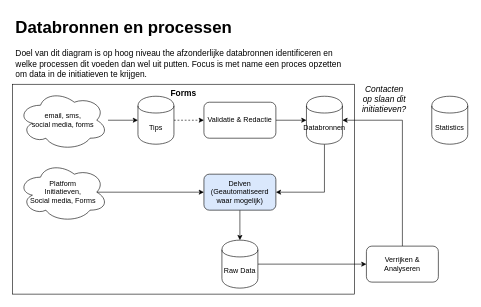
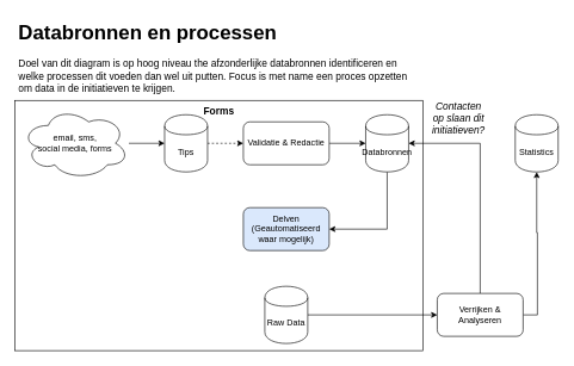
  <mxCell id="0" />
  <mxCell id="1" parent="0" />
  <mxCell id="2" value="Forms" style="rounded=0;whiteSpace=wrap;html=1;fontSize=14;verticalAlign=top;fontStyle=1" vertex="1" parent="1"><mxGeometry x="20" y="140" width="570" height="350" as="geometry" /></mxCell>
  <mxCell id="3" value="" style="edgeStyle=orthogonalEdgeStyle;rounded=0;orthogonalLoop=1;jettySize=auto;html=1;dashed=1;" edge="1" parent="1" source="4" target="12"><mxGeometry relative="1" as="geometry" /></mxCell>
  <mxCell id="4" value="Tips" style="shape=cylinder;whiteSpace=wrap;html=1;boundedLbl=1;backgroundOutline=1;" vertex="1" parent="1"><mxGeometry x="229" y="160" width="60" height="80" as="geometry" /></mxCell>
  <mxCell id="5" value="" style="edgeStyle=orthogonalEdgeStyle;rounded=0;orthogonalLoop=1;jettySize=auto;html=1;entryX=1;entryY=0.5;entryDx=0;entryDy=0;exitX=0.5;exitY=1;exitDx=0;exitDy=0;" edge="1" parent="1" source="6" target="15"><mxGeometry relative="1" as="geometry" /></mxCell>
  <mxCell id="6" value="Databronnen" style="shape=cylinder;whiteSpace=wrap;html=1;boundedLbl=1;backgroundOutline=1;" vertex="1" parent="1"><mxGeometry x="510" y="160" width="60" height="80" as="geometry" /></mxCell>
  <mxCell id="7" value="" style="edgeStyle=orthogonalEdgeStyle;rounded=0;orthogonalLoop=1;jettySize=auto;html=1;entryX=0;entryY=0.5;entryDx=0;entryDy=0;" edge="1" parent="1" source="8" target="19"><mxGeometry relative="1" as="geometry"><mxPoint x="509" y="440" as="targetPoint" /></mxGeometry></mxCell>
  <mxCell id="8" value="Raw Data" style="shape=cylinder;whiteSpace=wrap;html=1;boundedLbl=1;backgroundOutline=1;" vertex="1" parent="1"><mxGeometry x="369" y="400" width="60" height="80" as="geometry" /></mxCell>
  <mxCell id="9" value="" style="edgeStyle=orthogonalEdgeStyle;rounded=0;orthogonalLoop=1;jettySize=auto;html=1;" edge="1" parent="1" source="10" target="4"><mxGeometry relative="1" as="geometry" /></mxCell>
  <mxCell id="10" value="email, sms, &lt;br&gt;social media, forms" style="ellipse;shape=cloud;whiteSpace=wrap;html=1;" vertex="1" parent="1"><mxGeometry x="29" y="150" width="150" height="100" as="geometry" /></mxCell>
  <mxCell id="11" value="" style="edgeStyle=orthogonalEdgeStyle;rounded=0;orthogonalLoop=1;jettySize=auto;html=1;" edge="1" parent="1" source="12" target="6"><mxGeometry relative="1" as="geometry" /></mxCell>
  <mxCell id="12" value="Validatie &amp;amp; Redactie" style="rounded=1;whiteSpace=wrap;html=1;" vertex="1" parent="1"><mxGeometry x="339" y="170" width="120" height="60" as="geometry" /></mxCell>
- <mxCell id="13" value="" style="edgeStyle=orthogonalEdgeStyle;rounded=0;orthogonalLoop=1;jettySize=auto;html=1;" edge="1" parent="1" source="15" target="8"><mxGeometry relative="1" as="geometry" /></mxCell>
- <mxCell id="14" value="" style="edgeStyle=orthogonalEdgeStyle;rounded=0;orthogonalLoop=1;jettySize=auto;html=1;entryX=0.875;entryY=0.5;entryDx=0;entryDy=0;entryPerimeter=0;startArrow=classic;startFill=1;endArrow=none;endFill=0;" edge="1" parent="1" source="15" target="16"><mxGeometry relative="1" as="geometry"><mxPoint x="179" y="320" as="targetPoint" /></mxGeometry></mxCell>
  <mxCell id="15" value="Delven&lt;br&gt;(Geautomatiseerd waar mogelijk)" style="rounded=1;whiteSpace=wrap;html=1;fillColor=#dae8fc;" vertex="1" parent="1"><mxGeometry x="339" y="290" width="120" height="60" as="geometry" /></mxCell>
- <mxCell id="16" value="Platform&lt;br&gt;Initiatieven,&lt;br&gt;Social media, Forms" style="ellipse;shape=cloud;whiteSpace=wrap;html=1;" vertex="1" parent="1"><mxGeometry x="29" y="270" width="150" height="100" as="geometry" /></mxCell>
  <mxCell id="17" value="" style="edgeStyle=orthogonalEdgeStyle;rounded=0;orthogonalLoop=1;jettySize=auto;html=1;entryX=1;entryY=0.5;entryDx=0;entryDy=0;exitX=0.5;exitY=0;exitDx=0;exitDy=0;" edge="1" parent="1" source="19" target="6"><mxGeometry relative="1" as="geometry"><mxPoint x="689" y="230" as="targetPoint" /></mxGeometry></mxCell>
+ <mxCell id="18" value="" style="edgeStyle=orthogonalEdgeStyle;rounded=0;orthogonalLoop=1;jettySize=auto;html=1;entryX=0.5;entryY=1;entryDx=0;entryDy=0;exitX=1;exitY=0.5;exitDx=0;exitDy=0;" edge="1" parent="1" source="19" target="20"><mxGeometry relative="1" as="geometry" /></mxCell>
  <mxCell id="19" value="Verrijken &amp;amp; Analyseren" style="rounded=1;whiteSpace=wrap;html=1;" vertex="1" parent="1"><mxGeometry x="610" y="410" width="120" height="60" as="geometry" /></mxCell>
  <mxCell id="20" value="Statistics" style="shape=cylinder;whiteSpace=wrap;html=1;boundedLbl=1;backgroundOutline=1;" vertex="1" parent="1"><mxGeometry x="719" y="160" width="60" height="80" as="geometry" /></mxCell>
  <mxCell id="21" value="&lt;h1&gt;Databronnen en processen&lt;/h1&gt;&lt;p&gt;Doel van dit diagram is op hoog niveau the afzonderlijke databronnen identificeren en welke processen dit voeden dan wel uit putten. Focus is met name een proces opzetten om data in de initiatieven te krijgen.&lt;/p&gt;" style="text;html=1;strokeColor=none;fillColor=none;spacing=5;spacingTop=-20;whiteSpace=wrap;overflow=hidden;rounded=0;fontSize=14;" vertex="1" parent="1"><mxGeometry x="20" y="20" width="560" height="120" as="geometry" /></mxCell>
  <mxCell id="22" value="Contacten op slaan dit initiatieven?" style="text;html=1;strokeColor=none;fillColor=none;align=center;verticalAlign=middle;whiteSpace=wrap;rounded=0;fontSize=14;fontStyle=2" vertex="1" parent="1"><mxGeometry x="620" y="160" width="40" height="10" as="geometry" /></mxCell>
